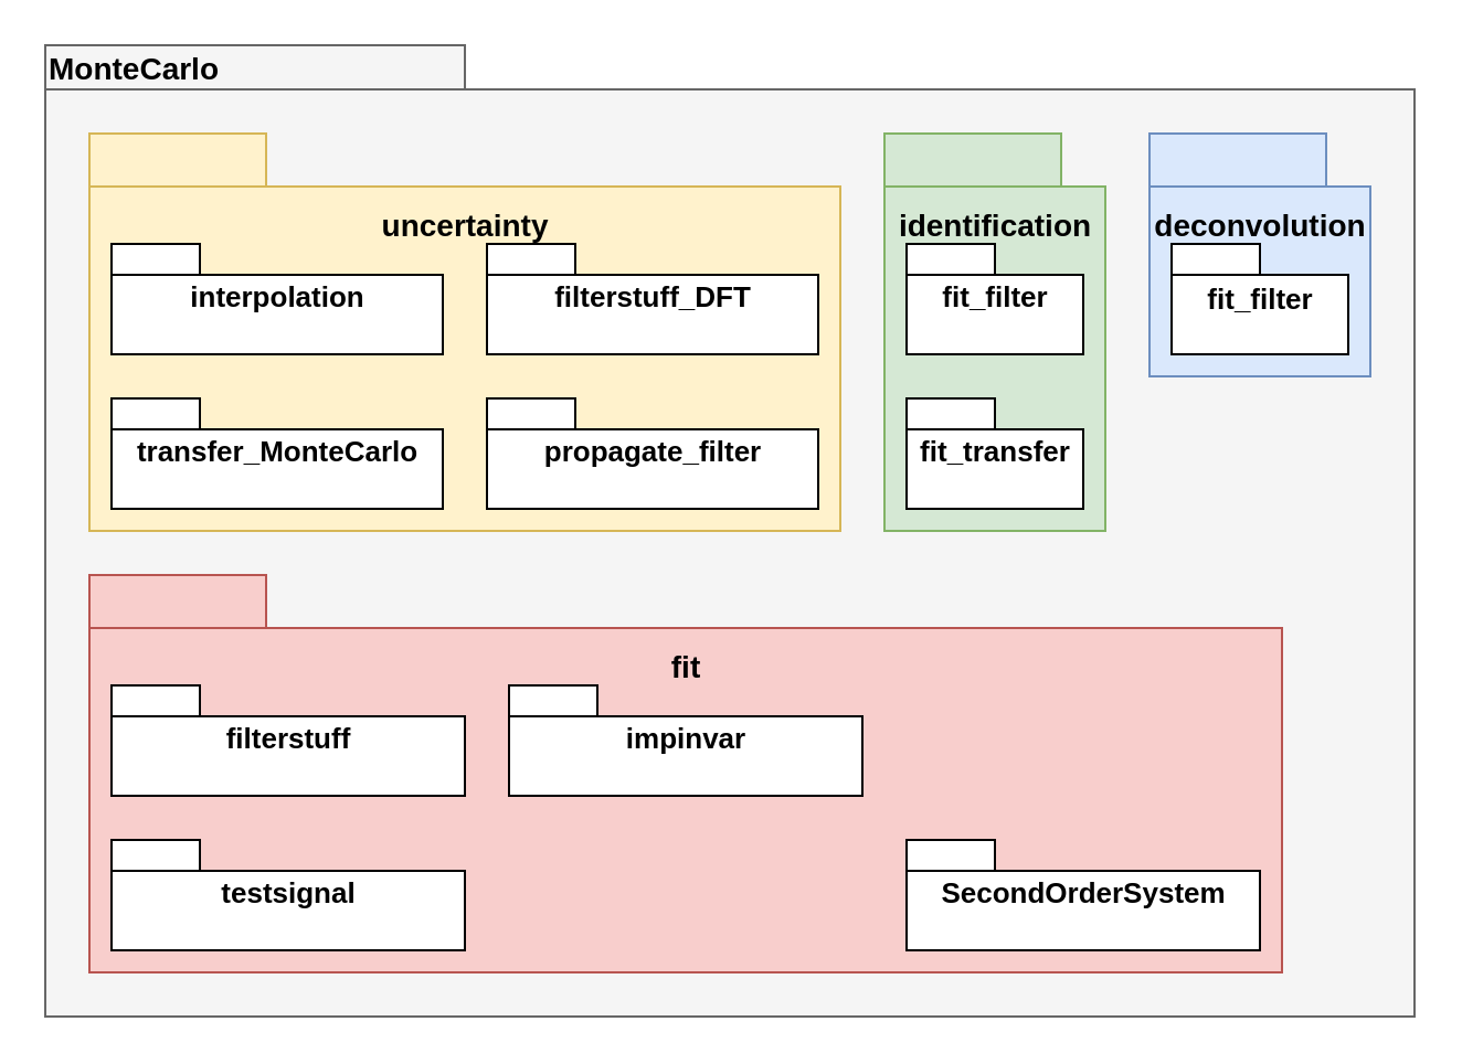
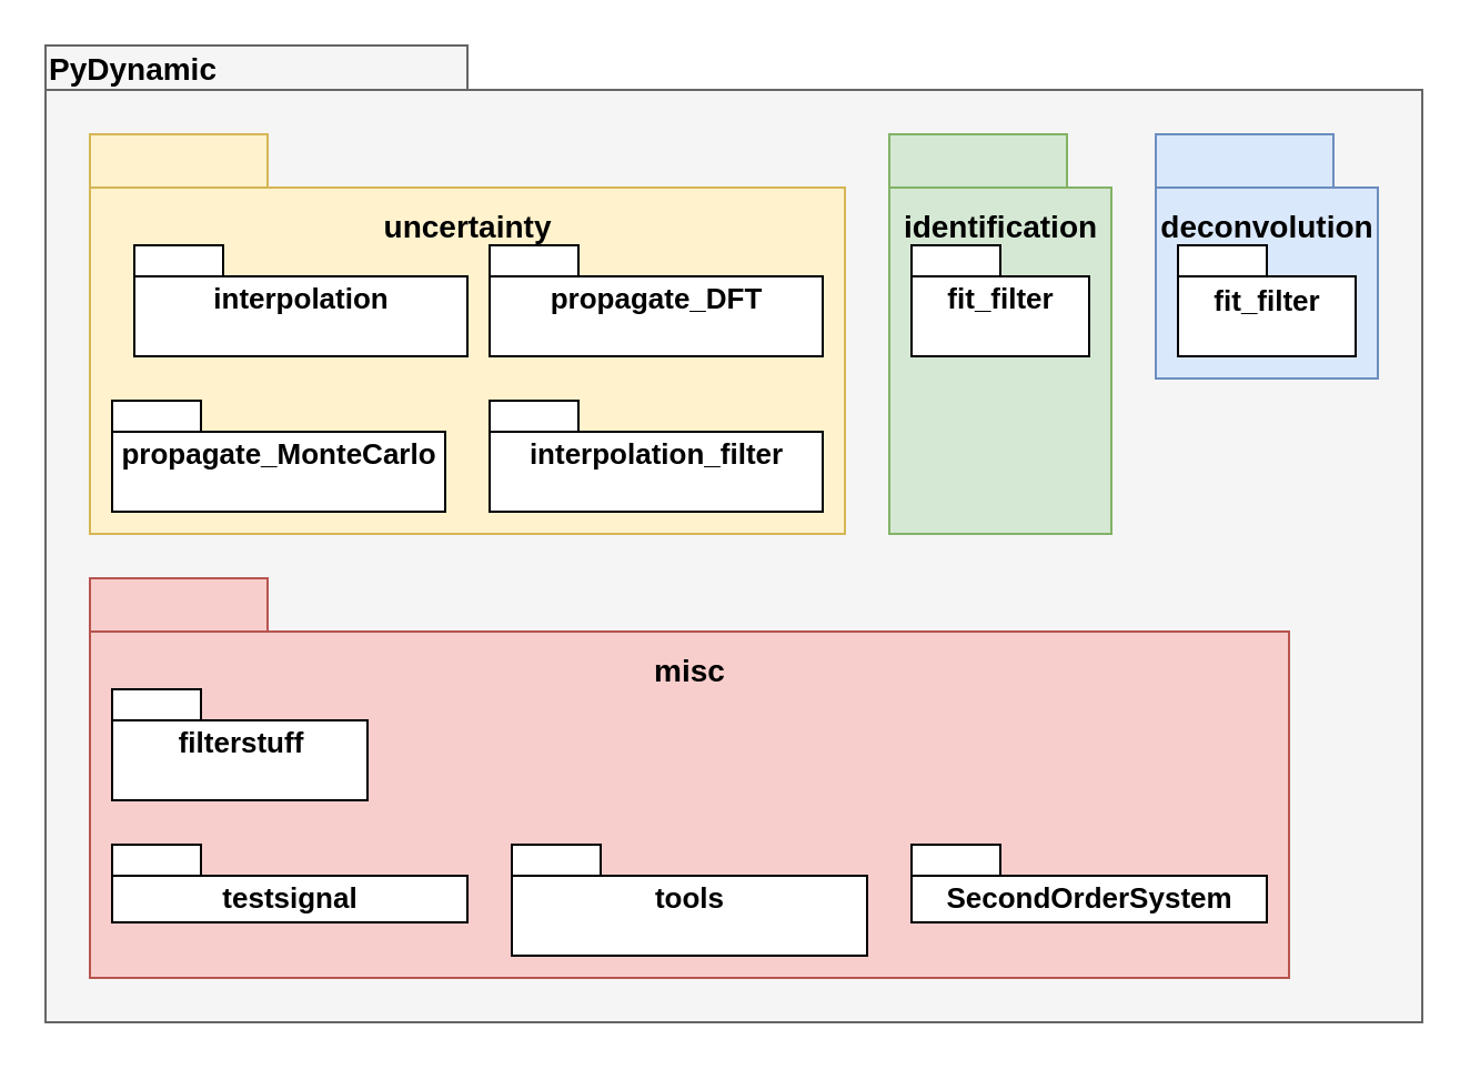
  <mxCell id="0" />
  <mxCell id="1" parent="0" />
  <mxCell id="2" value="" style="group" vertex="1" connectable="0" parent="1"><mxGeometry x="20" y="20" width="620" height="440" as="geometry" /></mxCell>
  <mxCell id="3" value="" style="shape=folder;fontStyle=1;spacingTop=10;tabWidth=190;tabHeight=20;tabPosition=left;html=1;rounded=0;shadow=0;comic=0;labelBackgroundColor=none;strokeWidth=1;fillColor=#f5f5f5;fontFamily=Helvetica;fontSize=14;align=center;strokeColor=#666666;fontColor=#333333;" parent="2" vertex="1"><mxGeometry x="0.01" width="619.99" height="440" as="geometry" /></mxCell>
- <mxCell id="4" value="MonteCarlo" style="text;html=1;align=left;verticalAlign=top;spacingTop=-4;fontSize=14;fontFamily=Helvetica;fontStyle=1" parent="2" vertex="1"><mxGeometry width="281.042" height="20" as="geometry" /></mxCell>
+ <mxCell id="4" value="PyDynamic" style="text;html=1;align=left;verticalAlign=top;spacingTop=-4;fontSize=14;fontFamily=Helvetica;fontStyle=1" parent="2" vertex="1"><mxGeometry width="281.042" height="20" as="geometry" /></mxCell>
  <mxCell id="5" value="" style="group" vertex="1" connectable="0" parent="2"><mxGeometry x="500" y="40" width="100" height="110" as="geometry" /></mxCell>
  <mxCell id="6" value="&lt;font style=&quot;font-size: 14px;&quot;&gt;&lt;br style=&quot;font-size: 14px;&quot;&gt;deconvolution&lt;/font&gt;" style="shape=folder;fontStyle=1;spacingTop=10;tabWidth=80;tabHeight=24;tabPosition=left;html=1;rounded=0;shadow=0;comic=0;labelBackgroundColor=none;strokeWidth=1;fontFamily=Helvetica;fontSize=14;align=center;verticalAlign=top;fillColor=#dae8fc;strokeColor=#6c8ebf;" parent="5" vertex="1"><mxGeometry width="100" height="110" as="geometry" /></mxCell>
  <mxCell id="7" value="&lt;font style=&quot;font-size: 13px&quot;&gt;fit_filter&lt;/font&gt;" style="shape=folder;fontStyle=1;spacingTop=10;tabWidth=40;tabHeight=14;tabPosition=left;html=1;rounded=0;shadow=0;comic=0;labelBackgroundColor=none;strokeWidth=1;fontFamily=Helvetica;fontSize=14;align=center;verticalAlign=top;" parent="5" vertex="1"><mxGeometry x="10" y="49.998" width="80" height="50" as="geometry" /></mxCell>
  <mxCell id="8" value="" style="group" vertex="1" connectable="0" parent="2"><mxGeometry x="380" y="40" width="100" height="180" as="geometry" /></mxCell>
  <mxCell id="9" value="&lt;br style=&quot;font-size: 14px;&quot;&gt;identification" style="shape=folder;fontStyle=1;spacingTop=10;tabWidth=80;tabHeight=24;tabPosition=left;html=1;rounded=0;shadow=0;comic=0;labelBackgroundColor=none;strokeWidth=1;fontFamily=Helvetica;fontSize=14;align=center;verticalAlign=top;fillColor=#d5e8d4;strokeColor=#82b366;" vertex="1" parent="8"><mxGeometry width="100" height="180" as="geometry" /></mxCell>
- <mxCell id="10" value="fit_transfer" style="shape=folder;fontStyle=1;spacingTop=10;tabWidth=40;tabHeight=14;tabPosition=left;html=1;rounded=0;shadow=0;comic=0;labelBackgroundColor=none;strokeWidth=1;fontFamily=Helvetica;fontSize=13;align=center;verticalAlign=top;" vertex="1" parent="8"><mxGeometry x="10" y="119.995" width="80" height="50" as="geometry" /></mxCell>
  <mxCell id="11" value="fit_filter" style="shape=folder;fontStyle=1;spacingTop=10;tabWidth=40;tabHeight=14;tabPosition=left;html=1;rounded=0;shadow=0;comic=0;labelBackgroundColor=none;strokeWidth=1;fontFamily=Helvetica;fontSize=13;align=center;verticalAlign=top;" vertex="1" parent="8"><mxGeometry x="10" y="49.995" width="80" height="50" as="geometry" /></mxCell>
  <mxCell id="12" value="" style="group" vertex="1" connectable="0" parent="2"><mxGeometry x="20" y="40" width="340" height="180" as="geometry" /></mxCell>
  <mxCell id="13" value="&lt;br style=&quot;font-size: 14px;&quot;&gt;uncertainty" style="shape=folder;fontStyle=1;spacingTop=10;tabWidth=80;tabHeight=24;tabPosition=left;html=1;rounded=0;shadow=0;comic=0;labelBackgroundColor=none;strokeWidth=1;fontFamily=Helvetica;fontSize=14;align=center;verticalAlign=top;fillColor=#fff2cc;strokeColor=#d6b656;" vertex="1" parent="12"><mxGeometry width="340" height="180" as="geometry" /></mxCell>
- <mxCell id="14" value="filterstuff_DFT" style="shape=folder;fontStyle=1;spacingTop=10;tabWidth=40;tabHeight=14;tabPosition=left;html=1;rounded=0;shadow=0;comic=0;labelBackgroundColor=none;strokeWidth=1;fontFamily=Helvetica;fontSize=13;align=center;verticalAlign=top;" vertex="1" parent="12"><mxGeometry x="180" y="49.995" width="150" height="50" as="geometry" /></mxCell>
- <mxCell id="15" value="interpolation" style="shape=folder;fontStyle=1;spacingTop=10;tabWidth=40;tabHeight=14;tabPosition=left;html=1;rounded=0;shadow=0;comic=0;labelBackgroundColor=none;strokeWidth=1;fontFamily=Helvetica;fontSize=13;align=center;verticalAlign=top;" vertex="1" parent="12"><mxGeometry x="10" y="49.995" width="150" height="50" as="geometry" /></mxCell>
- <mxCell id="16" value="propagate_filter" style="shape=folder;fontStyle=1;spacingTop=10;tabWidth=40;tabHeight=14;tabPosition=left;html=1;rounded=0;shadow=0;comic=0;labelBackgroundColor=none;strokeWidth=1;fontFamily=Helvetica;fontSize=13;align=center;verticalAlign=top;" vertex="1" parent="12"><mxGeometry x="180" y="119.995" width="150" height="50" as="geometry" /></mxCell>
- <mxCell id="17" value="transfer_MonteCarlo" style="shape=folder;fontStyle=1;spacingTop=10;tabWidth=40;tabHeight=14;tabPosition=left;html=1;rounded=0;shadow=0;comic=0;labelBackgroundColor=none;strokeWidth=1;fontFamily=Helvetica;fontSize=13;align=center;verticalAlign=top;" vertex="1" parent="12"><mxGeometry x="10" y="119.995" width="150" height="50" as="geometry" /></mxCell>
+ <mxCell id="14" value="propagate_DFT" style="shape=folder;fontStyle=1;spacingTop=10;tabWidth=40;tabHeight=14;tabPosition=left;html=1;rounded=0;shadow=0;comic=0;labelBackgroundColor=none;strokeWidth=1;fontFamily=Helvetica;fontSize=13;align=center;verticalAlign=top;" vertex="1" parent="12"><mxGeometry x="180" y="49.995" width="150" height="50" as="geometry" /></mxCell>
+ <mxCell id="15" value="interpolation" style="shape=folder;fontStyle=1;spacingTop=10;tabWidth=40;tabHeight=14;tabPosition=left;html=1;rounded=0;shadow=0;comic=0;labelBackgroundColor=none;strokeWidth=1;fontFamily=Helvetica;fontSize=13;align=center;verticalAlign=top;" vertex="1" parent="12"><mxGeometry x="20" y="49.995" width="150" height="50" as="geometry" /></mxCell>
+ <mxCell id="16" value="interpolation_filter" style="shape=folder;fontStyle=1;spacingTop=10;tabWidth=40;tabHeight=14;tabPosition=left;html=1;rounded=0;shadow=0;comic=0;labelBackgroundColor=none;strokeWidth=1;fontFamily=Helvetica;fontSize=13;align=center;verticalAlign=top;" vertex="1" parent="12"><mxGeometry x="180" y="119.995" width="150" height="50" as="geometry" /></mxCell>
+ <mxCell id="17" value="propagate_MonteCarlo" style="shape=folder;fontStyle=1;spacingTop=10;tabWidth=40;tabHeight=14;tabPosition=left;html=1;rounded=0;shadow=0;comic=0;labelBackgroundColor=none;strokeWidth=1;fontFamily=Helvetica;fontSize=13;align=center;verticalAlign=top;" vertex="1" parent="12"><mxGeometry x="10" y="119.995" width="150" height="50" as="geometry" /></mxCell>
  <mxCell id="18" value="" style="group" vertex="1" connectable="0" parent="2"><mxGeometry x="20" y="240" width="540" height="180" as="geometry" /></mxCell>
- <mxCell id="19" value="&lt;br style=&quot;font-size: 14px;&quot;&gt;fit" style="shape=folder;fontStyle=1;spacingTop=10;tabWidth=80;tabHeight=24;tabPosition=left;html=1;rounded=0;shadow=0;comic=0;labelBackgroundColor=none;strokeWidth=1;fontFamily=Helvetica;fontSize=14;align=center;verticalAlign=top;fillColor=#f8cecc;strokeColor=#b85450;" vertex="1" parent="18"><mxGeometry width="540" height="180" as="geometry" /></mxCell>
+ <mxCell id="19" value="&lt;br style=&quot;font-size: 14px;&quot;&gt;misc" style="shape=folder;fontStyle=1;spacingTop=10;tabWidth=80;tabHeight=24;tabPosition=left;html=1;rounded=0;shadow=0;comic=0;labelBackgroundColor=none;strokeWidth=1;fontFamily=Helvetica;fontSize=14;align=center;verticalAlign=top;fillColor=#f8cecc;strokeColor=#b85450;" vertex="1" parent="18"><mxGeometry width="540" height="180" as="geometry" /></mxCell>
  <mxCell id="20" value="" style="group" vertex="1" connectable="0" parent="18"><mxGeometry width="540" height="180" as="geometry" /></mxCell>
  <mxCell id="21" value="" style="group" vertex="1" connectable="0" parent="20"><mxGeometry width="540" height="180" as="geometry" /></mxCell>
  <mxCell id="22" value="" style="group" vertex="1" connectable="0" parent="21"><mxGeometry width="540" height="180" as="geometry" /></mxCell>
  <mxCell id="23" value="" style="group" vertex="1" connectable="0" parent="22"><mxGeometry width="540" height="180" as="geometry" /></mxCell>
- <mxCell id="24" value="SecondOrderSystem" style="shape=folder;fontStyle=1;spacingTop=10;tabWidth=40;tabHeight=14;tabPosition=left;html=1;rounded=0;shadow=0;comic=0;labelBackgroundColor=none;strokeWidth=1;fontFamily=Helvetica;fontSize=13;align=center;verticalAlign=top;" vertex="1" parent="23"><mxGeometry x="370" y="119.998" width="160" height="50" as="geometry" /></mxCell>
- <mxCell id="25" value="impinvar" style="shape=folder;fontStyle=1;spacingTop=10;tabWidth=40;tabHeight=14;tabPosition=left;html=1;rounded=0;shadow=0;comic=0;labelBackgroundColor=none;strokeWidth=1;fontFamily=Helvetica;fontSize=13;align=center;verticalAlign=top;" vertex="1" parent="23"><mxGeometry x="190" y="49.998" width="160" height="50" as="geometry" /></mxCell>
- <mxCell id="27" value="filterstuff" style="shape=folder;fontStyle=1;spacingTop=10;tabWidth=40;tabHeight=14;tabPosition=left;html=1;rounded=0;shadow=0;comic=0;labelBackgroundColor=none;strokeWidth=1;fontFamily=Helvetica;fontSize=13;align=center;verticalAlign=top;" vertex="1" parent="23"><mxGeometry x="10" y="49.998" width="160" height="50" as="geometry" /></mxCell>
- <mxCell id="28" value="testsignal" style="shape=folder;fontStyle=1;spacingTop=10;tabWidth=40;tabHeight=14;tabPosition=left;html=1;rounded=0;shadow=0;comic=0;labelBackgroundColor=none;strokeWidth=1;fontFamily=Helvetica;fontSize=13;align=center;verticalAlign=top;" vertex="1" parent="23"><mxGeometry x="10" y="119.998" width="160" height="50" as="geometry" /></mxCell>
+ <mxCell id="24" value="SecondOrderSystem" style="shape=folder;fontStyle=1;spacingTop=10;tabWidth=40;tabHeight=14;tabPosition=left;html=1;rounded=0;shadow=0;comic=0;labelBackgroundColor=none;strokeWidth=1;fontFamily=Helvetica;fontSize=13;align=center;verticalAlign=top;" vertex="1" parent="23"><mxGeometry x="370" y="119.998" width="160" height="35" as="geometry" /></mxCell>
+ <mxCell id="26" value="tools" style="shape=folder;fontStyle=1;spacingTop=10;tabWidth=40;tabHeight=14;tabPosition=left;html=1;rounded=0;shadow=0;comic=0;labelBackgroundColor=none;strokeWidth=1;fontFamily=Helvetica;fontSize=13;align=center;verticalAlign=top;" vertex="1" parent="23"><mxGeometry x="190" y="119.998" width="160" height="50" as="geometry" /></mxCell>
+ <mxCell id="27" value="filterstuff" style="shape=folder;fontStyle=1;spacingTop=10;tabWidth=40;tabHeight=14;tabPosition=left;html=1;rounded=0;shadow=0;comic=0;labelBackgroundColor=none;strokeWidth=1;fontFamily=Helvetica;fontSize=13;align=center;verticalAlign=top;" vertex="1" parent="23"><mxGeometry x="10" y="49.998" width="115" height="50" as="geometry" /></mxCell>
+ <mxCell id="28" value="testsignal" style="shape=folder;fontStyle=1;spacingTop=10;tabWidth=40;tabHeight=14;tabPosition=left;html=1;rounded=0;shadow=0;comic=0;labelBackgroundColor=none;strokeWidth=1;fontFamily=Helvetica;fontSize=13;align=center;verticalAlign=top;" vertex="1" parent="23"><mxGeometry x="10" y="119.998" width="160" height="35" as="geometry" /></mxCell>
